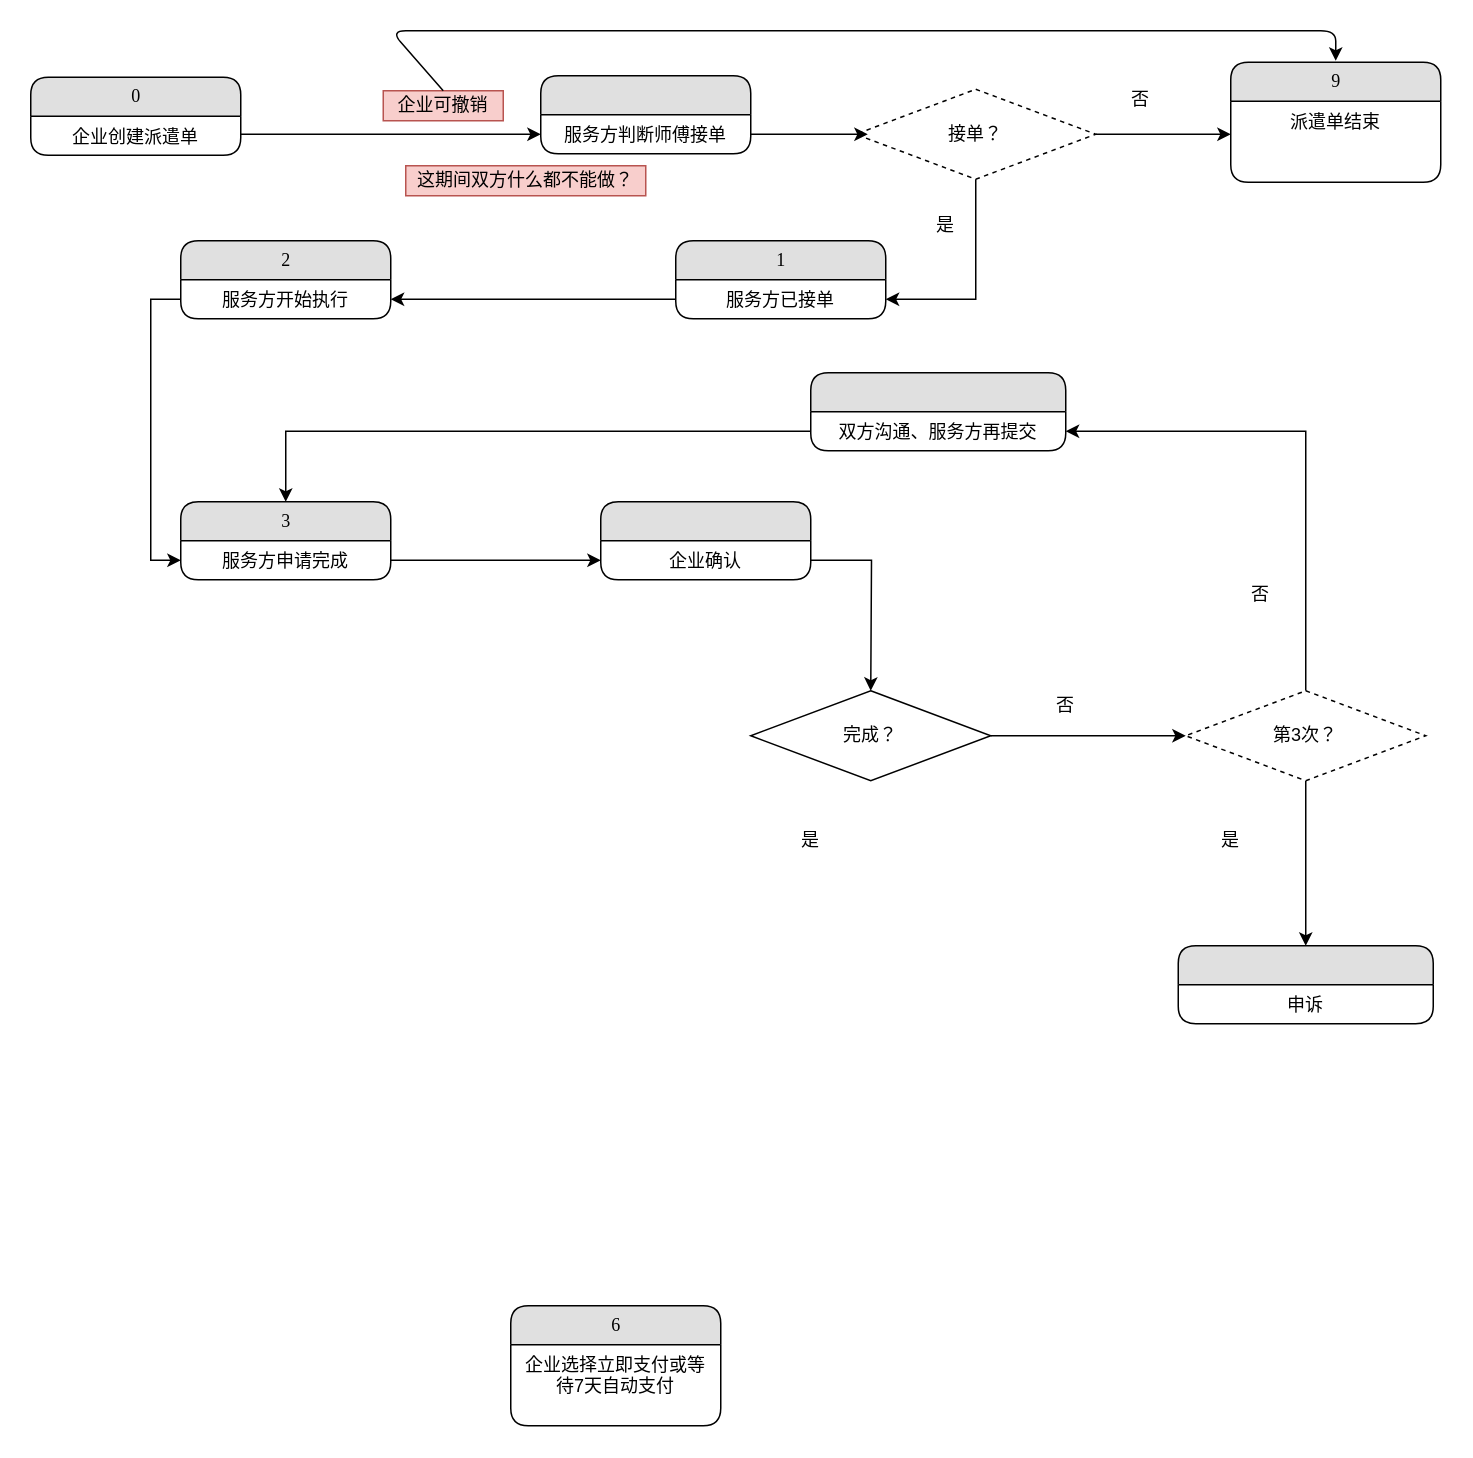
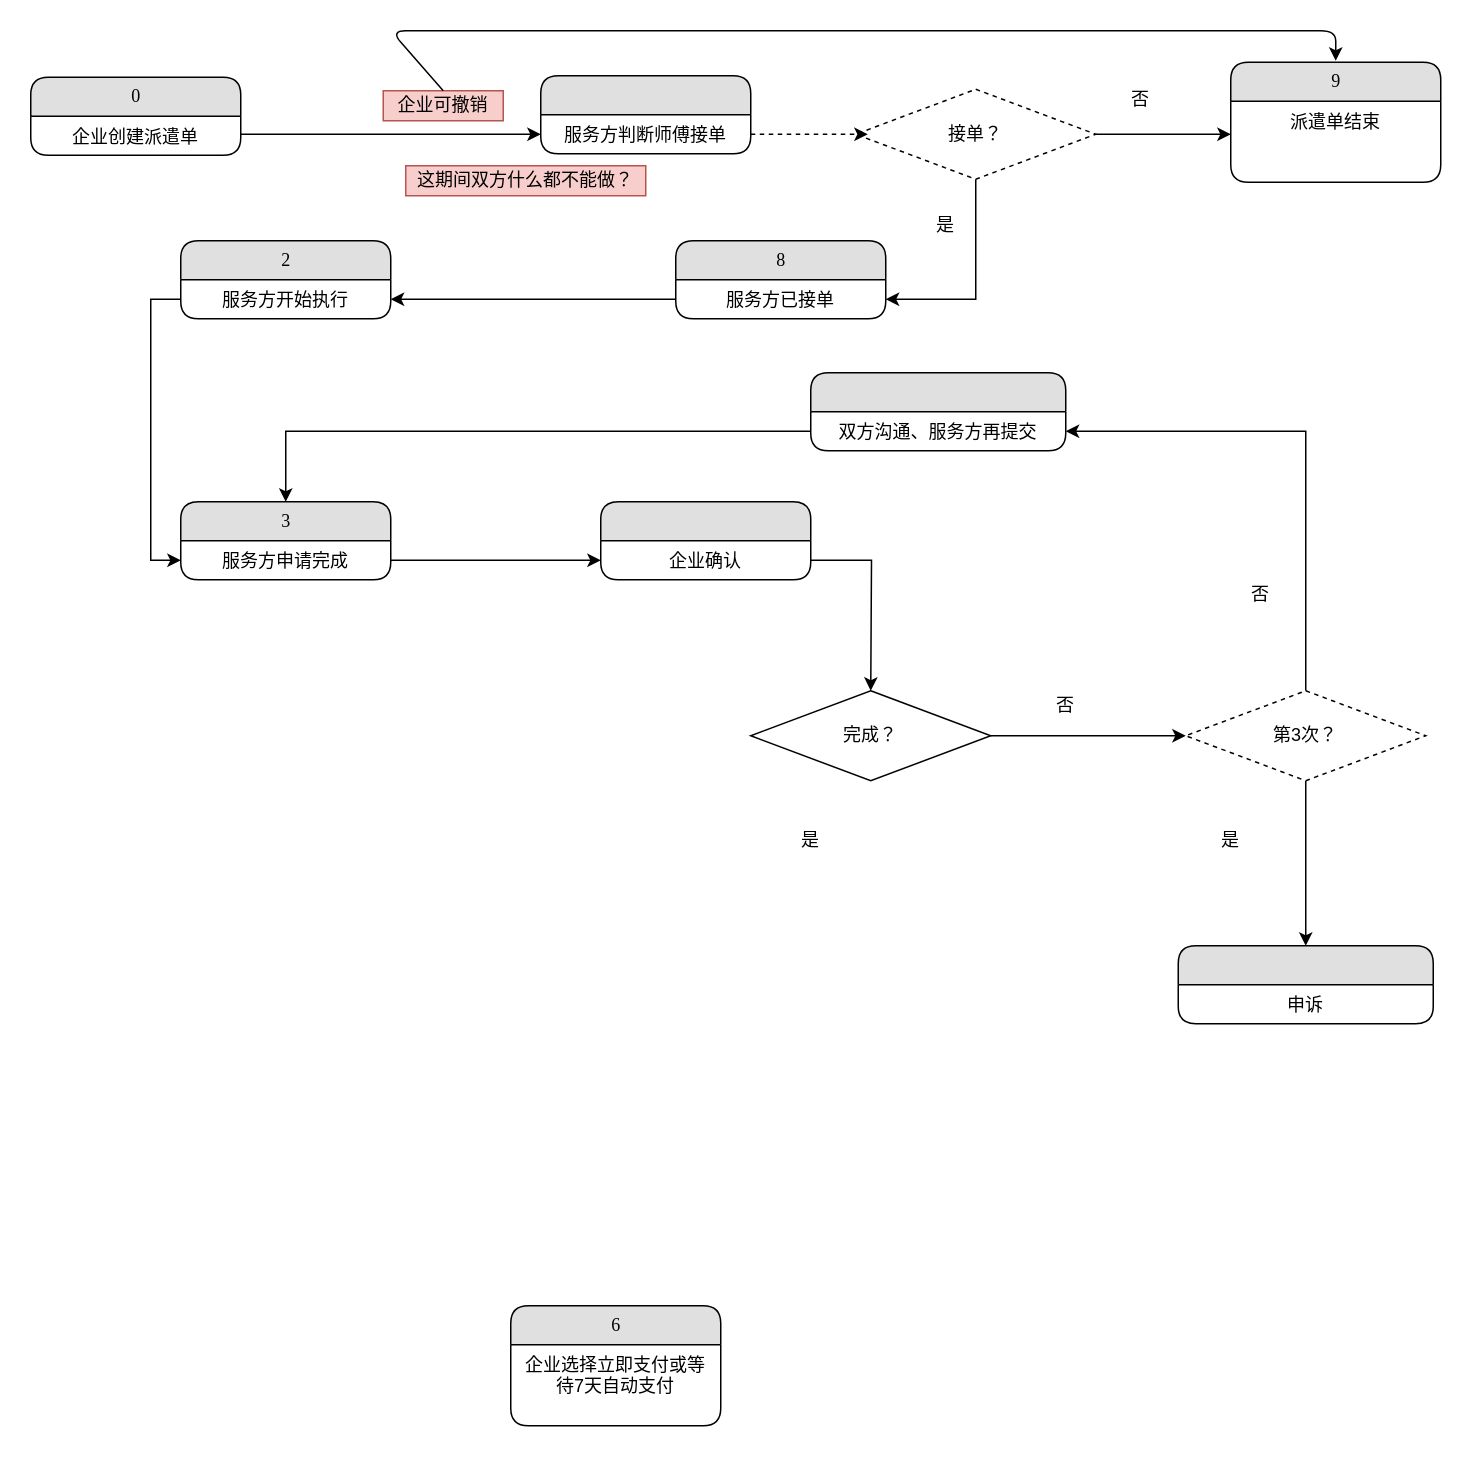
  <mxCell id="0" />
  <mxCell id="1" parent="0" />
  <mxCell id="2" value="0" style="swimlane;html=1;fontStyle=0;childLayout=stackLayout;horizontal=1;startSize=26;fillColor=#e0e0e0;horizontalStack=0;resizeParent=1;resizeLast=0;collapsible=1;marginBottom=0;swimlaneFillColor=#ffffff;align=center;rounded=1;shadow=0;comic=0;labelBackgroundColor=none;strokeWidth=1;fontFamily=Verdana;fontSize=12" parent="1" vertex="1"><mxGeometry x="20" y="51" width="140" height="52" as="geometry" /></mxCell>
  <mxCell id="3" value="企业创建派遣单" style="text;html=1;strokeColor=none;fillColor=none;spacingLeft=4;spacingRight=4;whiteSpace=wrap;overflow=hidden;rotatable=0;points=[[0,0.5],[1,0.5]];portConstraint=eastwest;align=center;" parent="2" vertex="1"><mxGeometry y="26" width="140" height="24" as="geometry" /></mxCell>
  <mxCell id="4" value="" style="swimlane;html=1;fontStyle=0;childLayout=stackLayout;horizontal=1;startSize=26;fillColor=#e0e0e0;horizontalStack=0;resizeParent=1;resizeLast=0;collapsible=1;marginBottom=0;swimlaneFillColor=#ffffff;align=center;rounded=1;shadow=0;comic=0;labelBackgroundColor=none;strokeWidth=1;fontFamily=Verdana;fontSize=12" vertex="1" parent="1"><mxGeometry x="360" y="50" width="140" height="52" as="geometry" /></mxCell>
  <mxCell id="5" value="服务方判断师傅接单" style="text;html=1;strokeColor=none;fillColor=none;spacingLeft=4;spacingRight=4;whiteSpace=wrap;overflow=hidden;rotatable=0;points=[[0,0.5],[1,0.5]];portConstraint=eastwest;align=center;" vertex="1" parent="4"><mxGeometry y="26" width="140" height="26" as="geometry" /></mxCell>
- <mxCell id="6" value="1" style="swimlane;html=1;fontStyle=0;childLayout=stackLayout;horizontal=1;startSize=26;fillColor=#e0e0e0;horizontalStack=0;resizeParent=1;resizeLast=0;collapsible=1;marginBottom=0;swimlaneFillColor=#ffffff;align=center;rounded=1;shadow=0;comic=0;labelBackgroundColor=none;strokeWidth=1;fontFamily=Verdana;fontSize=12" vertex="1" parent="1"><mxGeometry x="450" y="160" width="140" height="52" as="geometry" /></mxCell>
+ <mxCell id="6" value="8" style="swimlane;html=1;fontStyle=0;childLayout=stackLayout;horizontal=1;startSize=26;fillColor=#e0e0e0;horizontalStack=0;resizeParent=1;resizeLast=0;collapsible=1;marginBottom=0;swimlaneFillColor=#ffffff;align=center;rounded=1;shadow=0;comic=0;labelBackgroundColor=none;strokeWidth=1;fontFamily=Verdana;fontSize=12" vertex="1" parent="1"><mxGeometry x="450" y="160" width="140" height="52" as="geometry" /></mxCell>
  <mxCell id="7" value="&lt;div style=&quot;text-align: left&quot;&gt;&lt;span&gt;服务方已接单&lt;/span&gt;&lt;/div&gt;" style="text;html=1;strokeColor=none;fillColor=none;spacingLeft=4;spacingRight=4;whiteSpace=wrap;overflow=hidden;rotatable=0;points=[[0,0.5],[1,0.5]];portConstraint=eastwest;align=center;" vertex="1" parent="6"><mxGeometry y="26" width="140" height="26" as="geometry" /></mxCell>
  <mxCell id="8" value="3" style="swimlane;html=1;fontStyle=0;childLayout=stackLayout;horizontal=1;startSize=26;fillColor=#e0e0e0;horizontalStack=0;resizeParent=1;resizeLast=0;collapsible=1;marginBottom=0;swimlaneFillColor=#ffffff;align=center;rounded=1;shadow=0;comic=0;labelBackgroundColor=none;strokeWidth=1;fontFamily=Verdana;fontSize=12" vertex="1" parent="1"><mxGeometry x="120" y="334" width="140" height="52" as="geometry" /></mxCell>
  <mxCell id="9" value="服务方申请完成" style="text;html=1;strokeColor=none;fillColor=none;spacingLeft=4;spacingRight=4;whiteSpace=wrap;overflow=hidden;rotatable=0;points=[[0,0.5],[1,0.5]];portConstraint=eastwest;align=center;" vertex="1" parent="8"><mxGeometry y="26" width="140" height="26" as="geometry" /></mxCell>
  <mxCell id="10" value="" style="swimlane;html=1;fontStyle=0;childLayout=stackLayout;horizontal=1;startSize=26;fillColor=#e0e0e0;horizontalStack=0;resizeParent=1;resizeLast=0;collapsible=1;marginBottom=0;swimlaneFillColor=#ffffff;align=center;rounded=1;shadow=0;comic=0;labelBackgroundColor=none;strokeWidth=1;fontFamily=Verdana;fontSize=12" vertex="1" parent="1"><mxGeometry x="400" y="334" width="140" height="52" as="geometry" /></mxCell>
  <mxCell id="11" value="企业确认" style="text;html=1;strokeColor=none;fillColor=none;spacingLeft=4;spacingRight=4;whiteSpace=wrap;overflow=hidden;rotatable=0;points=[[0,0.5],[1,0.5]];portConstraint=eastwest;align=center;" vertex="1" parent="10"><mxGeometry y="26" width="140" height="26" as="geometry" /></mxCell>
  <mxCell id="12" style="edgeStyle=orthogonalEdgeStyle;rounded=0;orthogonalLoop=1;jettySize=auto;html=1;entryX=0;entryY=0.5;entryDx=0;entryDy=0;" edge="1" parent="1" source="13" target="35"><mxGeometry relative="1" as="geometry" /></mxCell>
  <mxCell id="13" value="完成？" style="rhombus;whiteSpace=wrap;html=1;" vertex="1" parent="1"><mxGeometry x="500" y="460" width="160" height="60" as="geometry" /></mxCell>
  <mxCell id="14" value="6" style="swimlane;html=1;fontStyle=0;childLayout=stackLayout;horizontal=1;startSize=26;fillColor=#e0e0e0;horizontalStack=0;resizeParent=1;resizeLast=0;collapsible=1;marginBottom=0;swimlaneFillColor=#ffffff;align=center;rounded=1;shadow=0;comic=0;labelBackgroundColor=none;strokeWidth=1;fontFamily=Verdana;fontSize=12" vertex="1" parent="1"><mxGeometry x="340" y="870" width="140" height="80" as="geometry" /></mxCell>
  <mxCell id="15" value="企业选择立即支付或等待7天自动支付" style="text;html=1;strokeColor=none;fillColor=none;spacingLeft=4;spacingRight=4;whiteSpace=wrap;overflow=hidden;rotatable=0;points=[[0,0.5],[1,0.5]];portConstraint=eastwest;align=center;" vertex="1" parent="14"><mxGeometry y="26" width="140" height="44" as="geometry" /></mxCell>
  <mxCell id="16" style="edgeStyle=orthogonalEdgeStyle;rounded=0;orthogonalLoop=1;jettySize=auto;html=1;" edge="1" parent="1" source="3" target="5"><mxGeometry relative="1" as="geometry" /></mxCell>
  <mxCell id="17" value="企业可撤销" style="text;html=1;strokeColor=#b85450;fillColor=#f8cecc;align=center;verticalAlign=middle;whiteSpace=wrap;rounded=0;" vertex="1" parent="1"><mxGeometry x="255" y="60" width="80" height="20" as="geometry" /></mxCell>
  <mxCell id="18" style="edgeStyle=orthogonalEdgeStyle;rounded=0;orthogonalLoop=1;jettySize=auto;html=1;" edge="1" parent="1" source="20" target="22"><mxGeometry relative="1" as="geometry" /></mxCell>
  <mxCell id="19" style="edgeStyle=orthogonalEdgeStyle;rounded=0;orthogonalLoop=1;jettySize=auto;html=1;entryX=1;entryY=0.5;entryDx=0;entryDy=0;" edge="1" parent="1" source="20" target="7"><mxGeometry relative="1" as="geometry" /></mxCell>
  <mxCell id="20" value="接单？" style="rhombus;whiteSpace=wrap;html=1;dashed=1;" vertex="1" parent="1"><mxGeometry x="570" y="59" width="160" height="60" as="geometry" /></mxCell>
  <mxCell id="21" value="9" style="swimlane;html=1;fontStyle=0;childLayout=stackLayout;horizontal=1;startSize=26;fillColor=#e0e0e0;horizontalStack=0;resizeParent=1;resizeLast=0;collapsible=1;marginBottom=0;swimlaneFillColor=#ffffff;align=center;rounded=1;shadow=0;comic=0;labelBackgroundColor=none;strokeWidth=1;fontFamily=Verdana;fontSize=12" vertex="1" parent="1"><mxGeometry x="820" y="41" width="140" height="80" as="geometry" /></mxCell>
  <mxCell id="22" value="派遣单结束" style="text;html=1;strokeColor=none;fillColor=none;spacingLeft=4;spacingRight=4;whiteSpace=wrap;overflow=hidden;rotatable=0;points=[[0,0.5],[1,0.5]];portConstraint=eastwest;align=center;" vertex="1" parent="21"><mxGeometry y="26" width="140" height="44" as="geometry" /></mxCell>
- <mxCell id="23" style="edgeStyle=orthogonalEdgeStyle;rounded=0;orthogonalLoop=1;jettySize=auto;html=1;entryX=0.05;entryY=0.5;entryDx=0;entryDy=0;entryPerimeter=0;" edge="1" parent="1" source="5" target="20"><mxGeometry relative="1" as="geometry" /></mxCell>
+ <mxCell id="23" style="edgeStyle=orthogonalEdgeStyle;rounded=0;orthogonalLoop=1;jettySize=auto;html=1;entryX=0.05;entryY=0.5;entryDx=0;entryDy=0;entryPerimeter=0;dashed=1;" edge="1" parent="1" source="5" target="20"><mxGeometry relative="1" as="geometry" /></mxCell>
  <mxCell id="24" value="否" style="text;html=1;strokeColor=none;fillColor=none;align=center;verticalAlign=middle;whiteSpace=wrap;rounded=0;" vertex="1" parent="1"><mxGeometry x="740" y="56" width="40" height="20" as="geometry" /></mxCell>
  <mxCell id="25" value="" style="endArrow=classic;html=1;exitX=0.5;exitY=0;exitDx=0;exitDy=0;" edge="1" parent="1" source="17"><mxGeometry width="50" height="50" relative="1" as="geometry"><mxPoint x="170" y="230" as="sourcePoint" /><mxPoint x="890" y="40" as="targetPoint" /><Array as="points"><mxPoint x="260" y="20" /><mxPoint x="890" y="20" /></Array></mxGeometry></mxCell>
  <mxCell id="26" value="是" style="text;html=1;strokeColor=none;fillColor=none;align=center;verticalAlign=middle;whiteSpace=wrap;rounded=0;" vertex="1" parent="1"><mxGeometry x="610" y="140" width="40" height="20" as="geometry" /></mxCell>
  <mxCell id="27" value="2" style="swimlane;html=1;fontStyle=0;childLayout=stackLayout;horizontal=1;startSize=26;fillColor=#e0e0e0;horizontalStack=0;resizeParent=1;resizeLast=0;collapsible=1;marginBottom=0;swimlaneFillColor=#ffffff;align=center;rounded=1;shadow=0;comic=0;labelBackgroundColor=none;strokeWidth=1;fontFamily=Verdana;fontSize=12" vertex="1" parent="1"><mxGeometry x="120" y="160" width="140" height="52" as="geometry" /></mxCell>
  <mxCell id="28" value="&lt;div style=&quot;text-align: left&quot;&gt;&lt;span&gt;服务方开始执行&lt;/span&gt;&lt;/div&gt;" style="text;html=1;strokeColor=none;fillColor=none;spacingLeft=4;spacingRight=4;whiteSpace=wrap;overflow=hidden;rotatable=0;points=[[0,0.5],[1,0.5]];portConstraint=eastwest;align=center;" vertex="1" parent="27"><mxGeometry y="26" width="140" height="26" as="geometry" /></mxCell>
  <mxCell id="29" style="edgeStyle=orthogonalEdgeStyle;rounded=0;orthogonalLoop=1;jettySize=auto;html=1;" edge="1" parent="1" source="7" target="28"><mxGeometry relative="1" as="geometry" /></mxCell>
  <mxCell id="30" value="这期间双方什么都不能做？" style="text;html=1;strokeColor=#b85450;fillColor=#f8cecc;align=center;verticalAlign=middle;whiteSpace=wrap;rounded=0;" vertex="1" parent="1"><mxGeometry x="270" y="110" width="160" height="20" as="geometry" /></mxCell>
  <mxCell id="31" style="edgeStyle=orthogonalEdgeStyle;rounded=0;orthogonalLoop=1;jettySize=auto;html=1;entryX=0;entryY=0.5;entryDx=0;entryDy=0;" edge="1" parent="1" source="28" target="9"><mxGeometry relative="1" as="geometry" /></mxCell>
  <mxCell id="32" style="edgeStyle=orthogonalEdgeStyle;rounded=0;orthogonalLoop=1;jettySize=auto;html=1;entryX=0;entryY=0.5;entryDx=0;entryDy=0;" edge="1" parent="1" source="9" target="11"><mxGeometry relative="1" as="geometry" /></mxCell>
  <mxCell id="33" style="edgeStyle=orthogonalEdgeStyle;rounded=0;orthogonalLoop=1;jettySize=auto;html=1;" edge="1" parent="1" source="35" target="38"><mxGeometry relative="1" as="geometry" /></mxCell>
  <mxCell id="34" style="edgeStyle=orthogonalEdgeStyle;rounded=0;orthogonalLoop=1;jettySize=auto;html=1;" edge="1" parent="1" source="35" target="44"><mxGeometry relative="1" as="geometry" /></mxCell>
  <mxCell id="35" value="第3次？" style="rhombus;whiteSpace=wrap;html=1;dashed=1;" vertex="1" parent="1"><mxGeometry x="790" y="460" width="160" height="60" as="geometry" /></mxCell>
  <mxCell id="36" style="edgeStyle=orthogonalEdgeStyle;rounded=0;orthogonalLoop=1;jettySize=auto;html=1;entryX=0.5;entryY=0;entryDx=0;entryDy=0;exitX=0;exitY=0.5;exitDx=0;exitDy=0;" edge="1" parent="1" source="38" target="8"><mxGeometry relative="1" as="geometry" /></mxCell>
  <mxCell id="37" value="" style="swimlane;html=1;fontStyle=0;childLayout=stackLayout;horizontal=1;startSize=26;fillColor=#e0e0e0;horizontalStack=0;resizeParent=1;resizeLast=0;collapsible=1;marginBottom=0;swimlaneFillColor=#ffffff;align=center;rounded=1;shadow=0;comic=0;labelBackgroundColor=none;strokeWidth=1;fontFamily=Verdana;fontSize=12" vertex="1" parent="1"><mxGeometry x="540" y="248" width="170" height="52" as="geometry" /></mxCell>
  <mxCell id="38" value="双方沟通、服务方再提交" style="text;html=1;strokeColor=none;fillColor=none;spacingLeft=4;spacingRight=4;whiteSpace=wrap;overflow=hidden;rotatable=0;points=[[0,0.5],[1,0.5]];portConstraint=eastwest;align=center;" vertex="1" parent="37"><mxGeometry y="26" width="170" height="26" as="geometry" /></mxCell>
  <mxCell id="39" style="edgeStyle=orthogonalEdgeStyle;rounded=0;orthogonalLoop=1;jettySize=auto;html=1;" edge="1" parent="1" source="11"><mxGeometry relative="1" as="geometry"><mxPoint x="580" y="460" as="targetPoint" /></mxGeometry></mxCell>
  <mxCell id="40" value="否" style="text;html=1;strokeColor=none;fillColor=none;align=center;verticalAlign=middle;whiteSpace=wrap;rounded=0;" vertex="1" parent="1"><mxGeometry x="690" y="460" width="40" height="20" as="geometry" /></mxCell>
  <mxCell id="41" value="否" style="text;html=1;strokeColor=none;fillColor=none;align=center;verticalAlign=middle;whiteSpace=wrap;rounded=0;" vertex="1" parent="1"><mxGeometry x="820" y="386" width="40" height="20" as="geometry" /></mxCell>
  <mxCell id="42" value="是" style="text;html=1;strokeColor=none;fillColor=none;align=center;verticalAlign=middle;whiteSpace=wrap;rounded=0;" vertex="1" parent="1"><mxGeometry x="520" y="550" width="40" height="20" as="geometry" /></mxCell>
  <mxCell id="43" value="是" style="text;html=1;strokeColor=none;fillColor=none;align=center;verticalAlign=middle;whiteSpace=wrap;rounded=0;" vertex="1" parent="1"><mxGeometry x="800" y="550" width="40" height="20" as="geometry" /></mxCell>
  <mxCell id="44" value="" style="swimlane;html=1;fontStyle=0;childLayout=stackLayout;horizontal=1;startSize=26;fillColor=#e0e0e0;horizontalStack=0;resizeParent=1;resizeLast=0;collapsible=1;marginBottom=0;swimlaneFillColor=#ffffff;align=center;rounded=1;shadow=0;comic=0;labelBackgroundColor=none;strokeWidth=1;fontFamily=Verdana;fontSize=12" vertex="1" parent="1"><mxGeometry x="785" y="630" width="170" height="52" as="geometry" /></mxCell>
  <mxCell id="45" value="申诉" style="text;html=1;strokeColor=none;fillColor=none;spacingLeft=4;spacingRight=4;whiteSpace=wrap;overflow=hidden;rotatable=0;points=[[0,0.5],[1,0.5]];portConstraint=eastwest;align=center;" vertex="1" parent="44"><mxGeometry y="26" width="170" height="26" as="geometry" /></mxCell>
